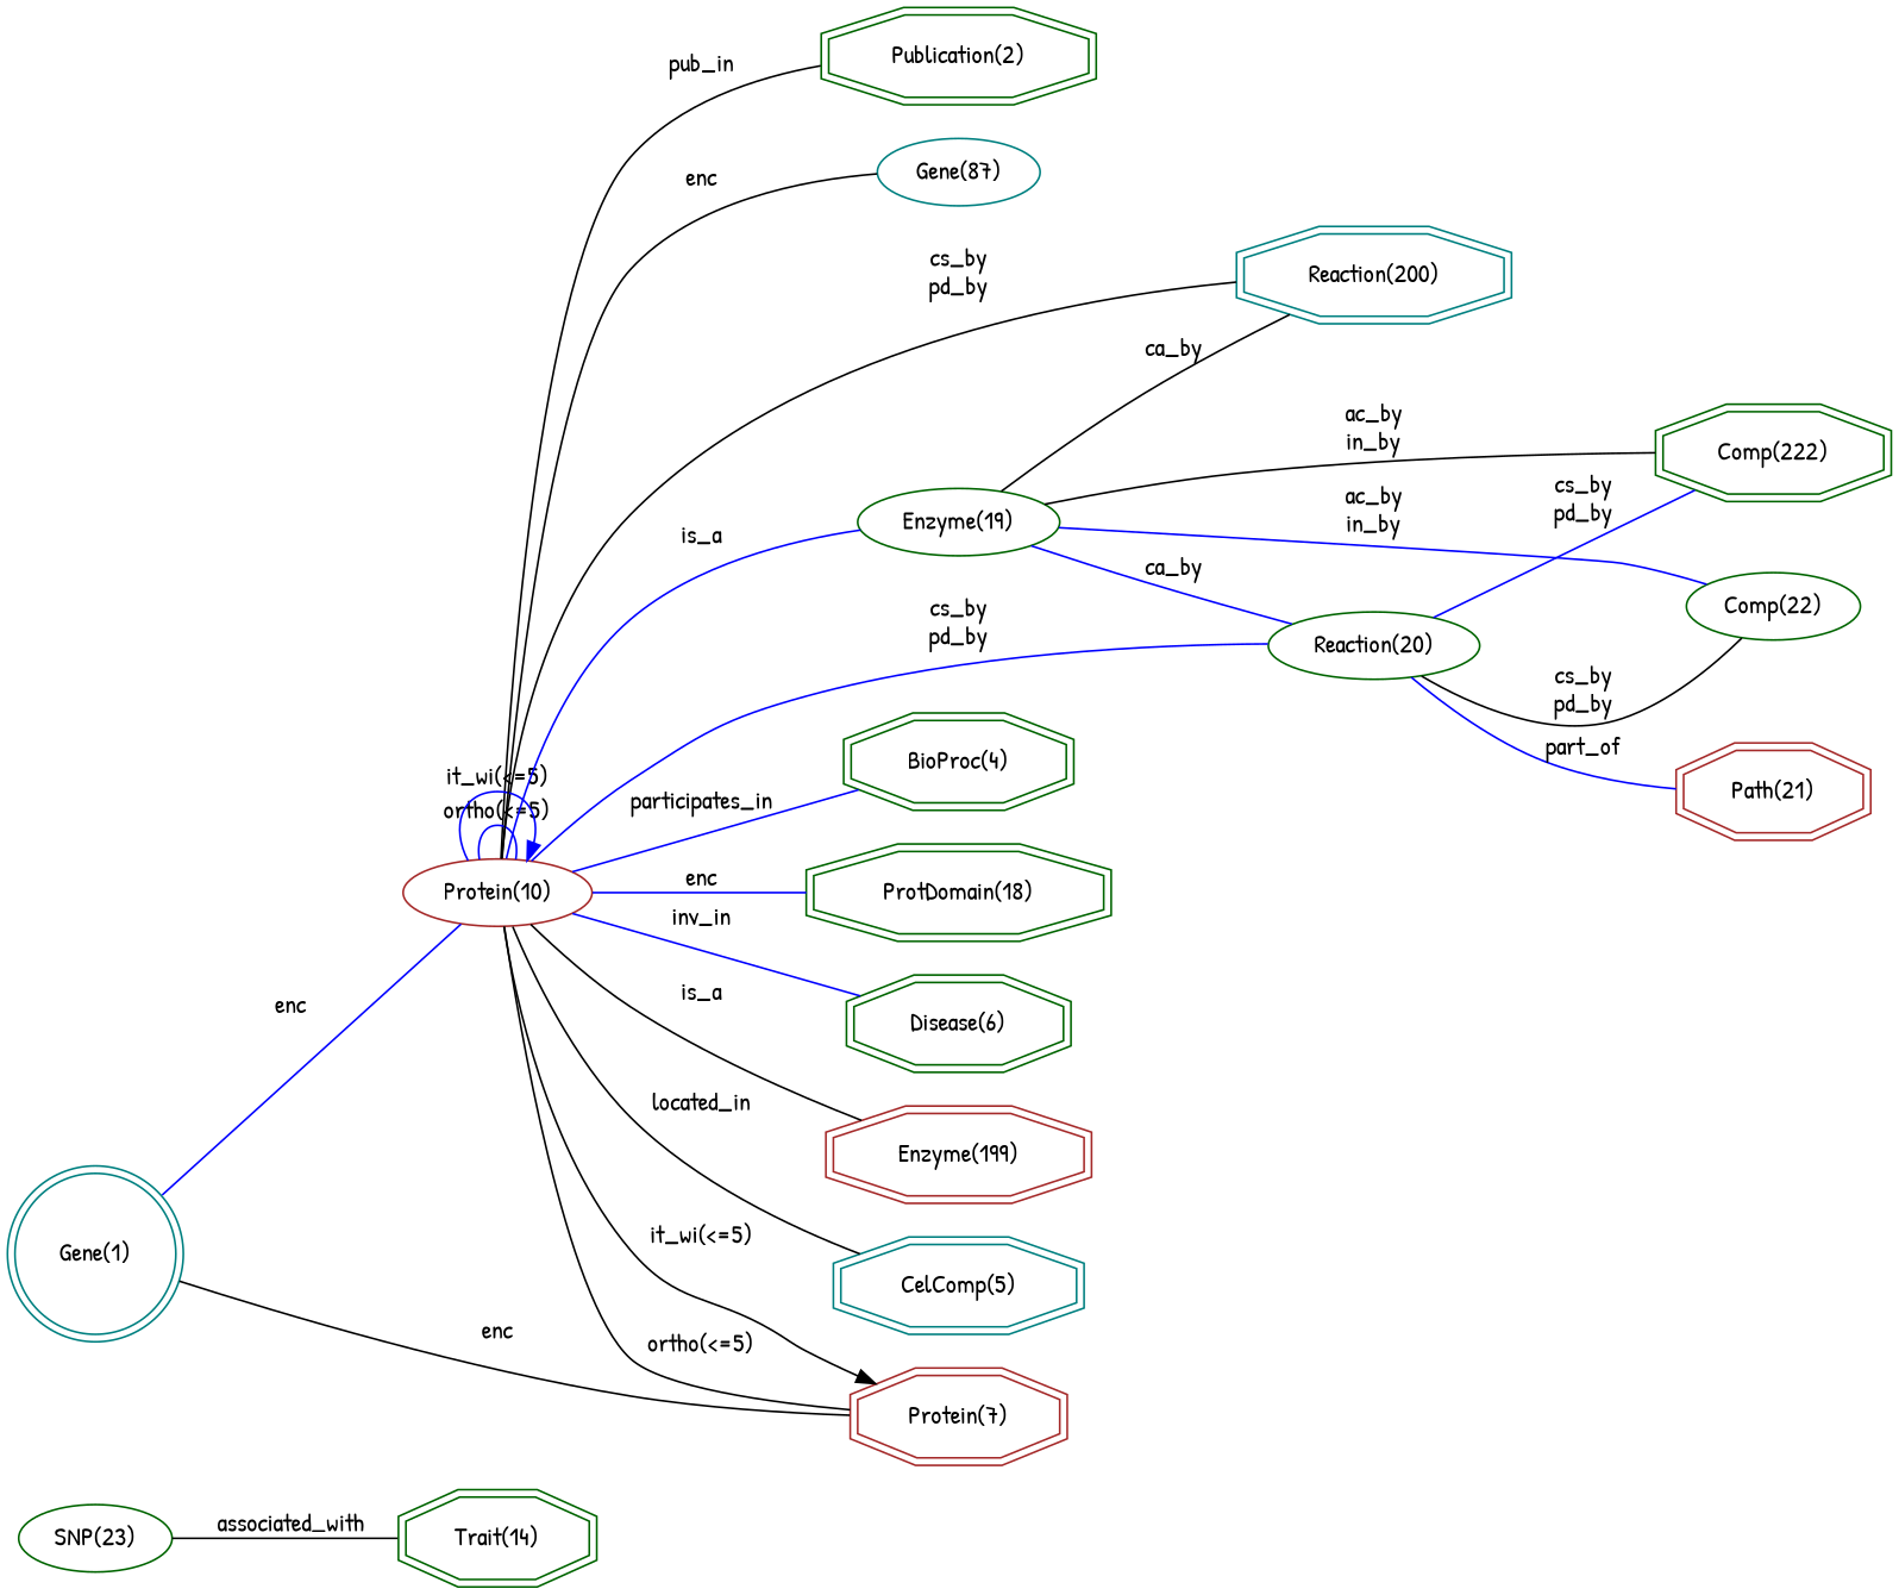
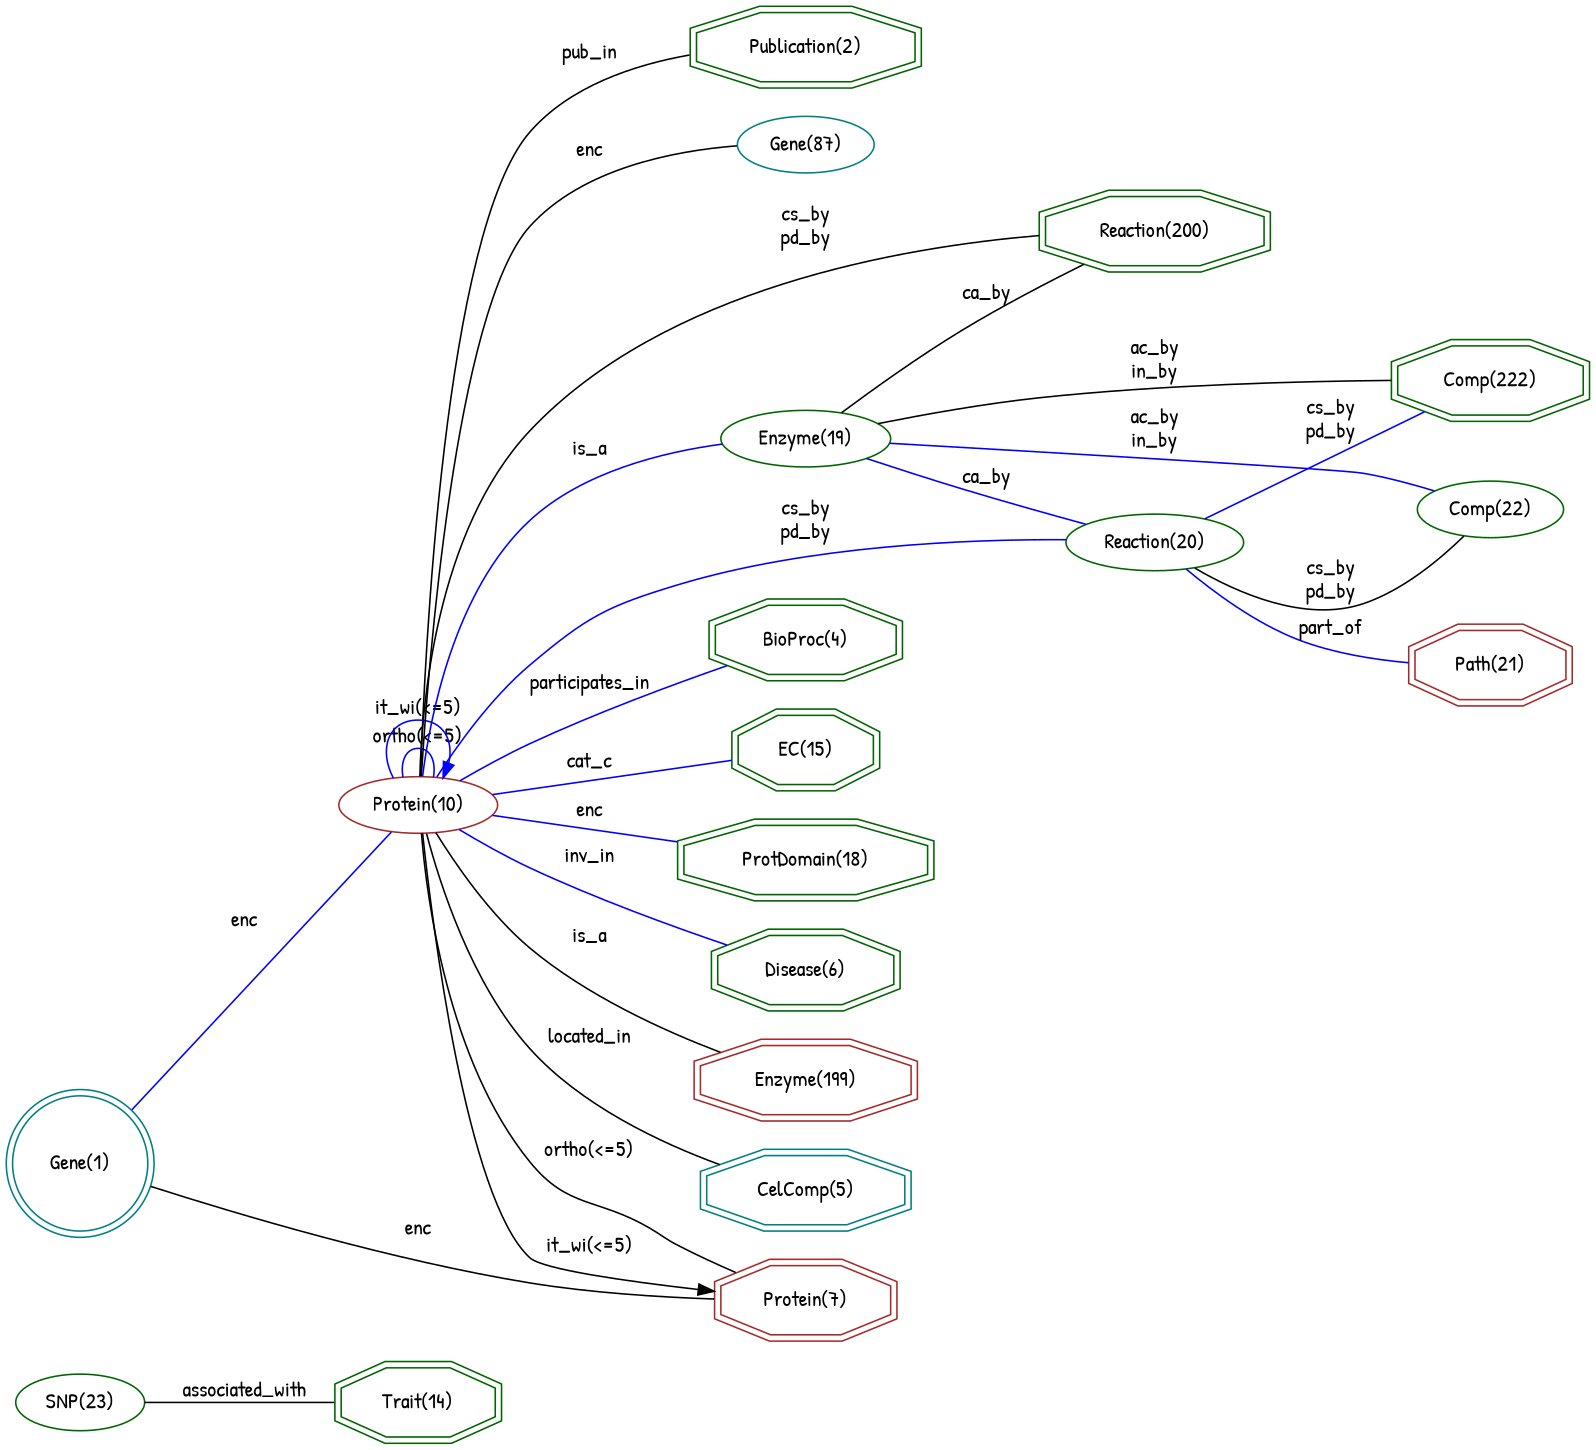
  digraph {
    fontname="Patrick Hand"
    rankdir=LR
    node [color=darkgreen fontname="Patrick Hand" shape=doubleoctagon]
    edge [arrowhead=none color=blue fontname="Patrick Hand"]
    "Trait(14)" [height=0.61111 width=1.3655]
    "Comp(222)" [height=0.61111 width=1.641]
    "Path(21)" [color=brown height=0.61111 width=1.3307]
    "BioProc(4)" [height=0.61111 width=1.5966]
-   "Reaction(200)" [color=teal height=0.61111 width=1.9359]
+   "EC(15)" [height=0.61111 width=1.1977]
+   "Reaction(200)" [height=0.61111 width=1.9359]
    "ProtDomain(18)" [height=0.61111 width=2.1578]
    "Disease(6)" [height=0.61111 width=1.5519]
    "Enzyme(199)" [color=brown height=0.61111 width=1.8621]
    "CelComp(5)" [color=teal height=0.61111 width=1.7443]
    "Protein(7)" [color=brown height=0.61111 width=1.4931]
    "Publication(2)" [height=0.61111 width=1.9362]
    "Gene(1)" [color=teal height=1.1966 shape=doublecircle width=1.1966]
    "Protein(10)" [color=brown height=0.5 width=1.3996 shape=""]
    "Reaction(20)" [height=0.5 width=1.5631 shape=""]
    n16 [color=teal height=0.5 label="Gene(87)" width=1.2083 shape=""]
    "Enzyme(19)" [height=0.5 width=1.4949 shape=""]
    "Comp(22)" [height=0.5 width=1.2906 shape=""]
    n19 [height=0.5 label="SNP(23)" width=1.1406 shape=""]
    "Gene(1)" -> "Protein(7)" [color=black label=enc]
    "Gene(1)" -> "Protein(10)" [label=enc]
    "Protein(10)" -> "BioProc(4)" [label=participates_in]
+   "Protein(10)" -> "EC(15)" [label=cat_c]
    "Protein(10)" -> "Reaction(200)" [color=black label="cs_by\npd_by"]
    "Protein(10)" -> "ProtDomain(18)" [label=enc]
    "Protein(10)" -> "Disease(6)" [label=inv_in]
    "Protein(10)" -> "Enzyme(199)" [color=black label=is_a]
    "Protein(10)" -> "CelComp(5)" [color=black label=located_in]
    "Protein(10)" -> "Protein(7)" [color=black label="ortho(<=5)"]
    "Protein(10)" -> "Protein(7)" [arrowhead=normal color=black label="it_wi(<=5)"]
    "Protein(10)" -> "Publication(2)" [color=black label=pub_in]
    "Protein(10)" -> "Protein(10)" [label="ortho(<=5)"]
    "Protein(10)" -> "Protein(10)" [arrowhead=normal label="it_wi(<=5)"]
    "Protein(10)" -> "Reaction(20)" [label="cs_by\npd_by"]
    "Protein(10)" -> n16 [color=black label=enc]
    "Protein(10)" -> "Enzyme(19)" [label=is_a]
    "Reaction(20)" -> "Comp(222)" [label="cs_by\npd_by"]
    "Reaction(20)" -> "Path(21)" [label=part_of]
    "Reaction(20)" -> "Comp(22)" [color=black label="cs_by\npd_by"]
    "Enzyme(19)" -> "Comp(222)" [color=black label="ac_by\nin_by"]
    "Enzyme(19)" -> "Reaction(200)" [color=black label=ca_by]
    "Enzyme(19)" -> "Reaction(20)" [label=ca_by]
    "Enzyme(19)" -> "Comp(22)" [label="ac_by\nin_by"]
    n19 -> "Trait(14)" [color=black label=associated_with]
  }
